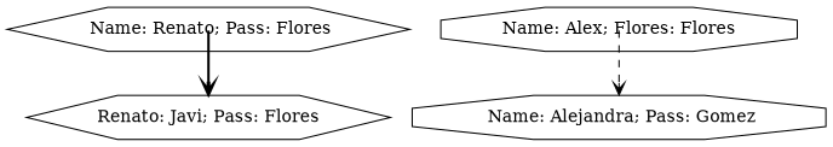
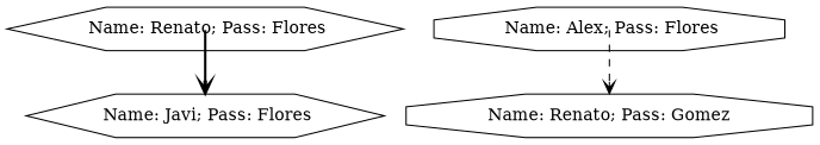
  digraph {
    rankdir=TB
    node [shape=hexagon]
    edge [arrowhead=vee arrowtail=vee tailclip=false]
    n1 [label=" Name: Renato; Pass: Flores"]
-   n2 [label="Renato: Javi; Pass: Flores"]
-   n3 [label="Name: Alex; Flores: Flores" shape=octagon]
-   n4 [label=" Name: Alejandra; Pass: Gomez" shape=octagon]
+   n2 [label=" Name: Javi; Pass: Flores"]
+   n3 [label=" Name: Alex; Pass: Flores" shape=octagon]
+   n4 [label="Name: Renato; Pass: Gomez" shape=octagon]
    n1 -> n2 [style=bold]
    n3 -> n4 [style=dashed]
  }
